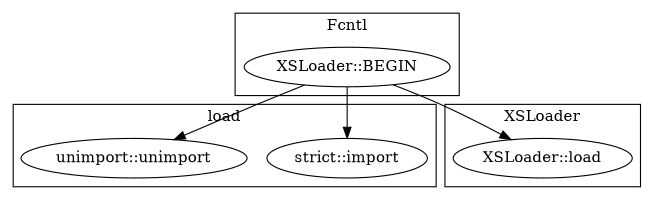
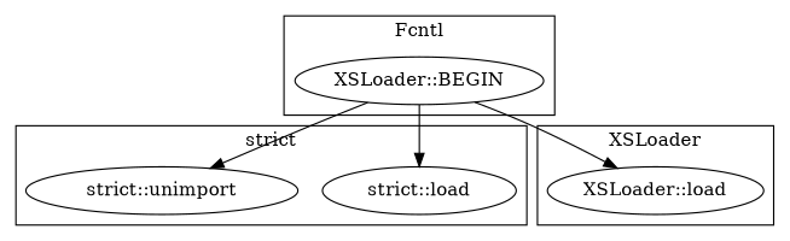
  digraph {
-   "strict::import"
-   "strict::unimport" [label="unimport::unimport"]
+   "strict::import" [label="strict::load"]
+   "strict::unimport"
    "XSLoader::load"
    n4 [label="XSLoader::BEGIN"]
    subgraph cluster_1 {
-     label=load
+     label="strict"
      "strict::import"
      "strict::unimport"
    }
    subgraph cluster_2 {
      label=XSLoader
      "XSLoader::load"
    }
    subgraph cluster_3 {
      label=Fcntl
      n4
    }
    n4 -> "strict::import"
    n4 -> "strict::unimport"
    n4 -> "XSLoader::load"
  }
